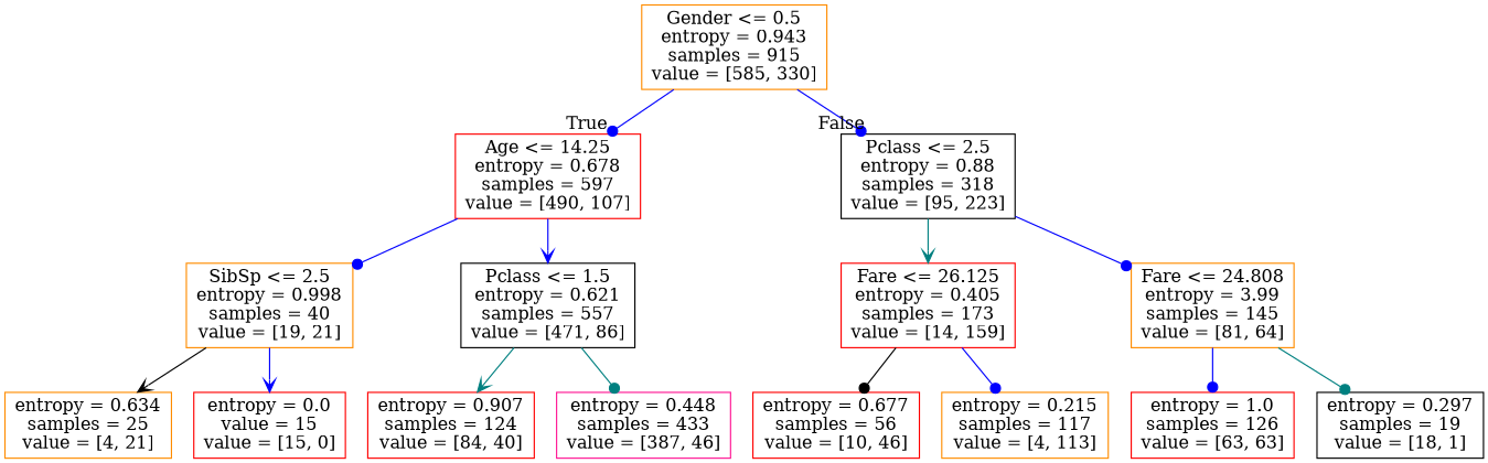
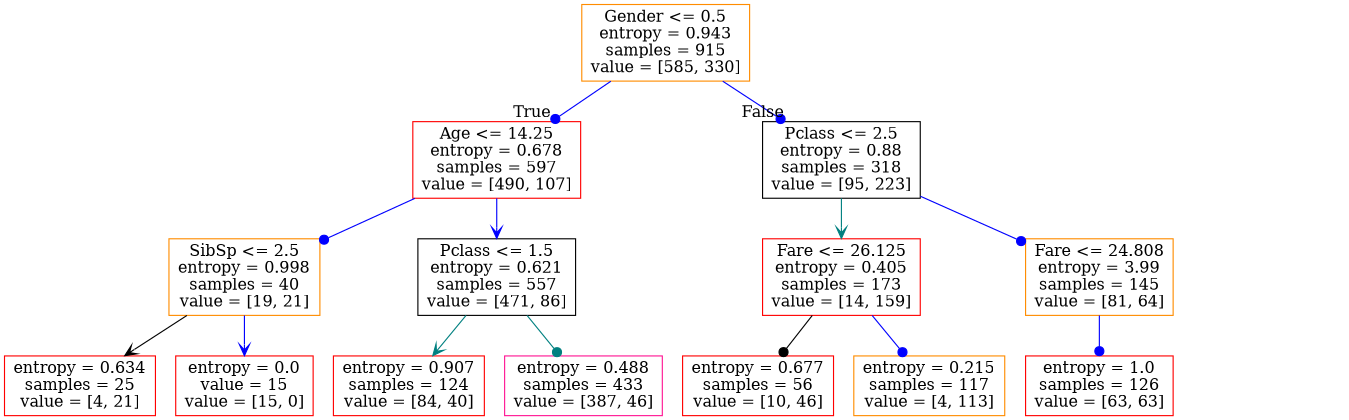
  digraph {
    node [color=red shape=box]
    edge [arrowhead=dot color=blue]
    n1 [color=darkorange label="Gender <= 0.5\nentropy = 0.943\nsamples = 915\nvalue = [585, 330]"]
    n2 [label="Age <= 14.25\nentropy = 0.678\nsamples = 597\nvalue = [490, 107]"]
    n3 [color=black label="Pclass <= 2.5\nentropy = 0.88\nsamples = 318\nvalue = [95, 223]"]
    n4 [color=darkorange label="SibSp <= 2.5\nentropy = 0.998\nsamples = 40\nvalue = [19, 21]"]
    n5 [color=black label="Pclass <= 1.5\nentropy = 0.621\nsamples = 557\nvalue = [471, 86]"]
    n6 [label="Fare <= 26.125\nentropy = 0.405\nsamples = 173\nvalue = [14, 159]"]
    n7 [color=darkorange label="Fare <= 24.808\nentropy = 3.99\nsamples = 145\nvalue = [81, 64]"]
-   n8 [color=darkorange label="entropy = 0.634\nsamples = 25\nvalue = [4, 21]"]
+   n8 [label="entropy = 0.634\nsamples = 25\nvalue = [4, 21]"]
    n9 [label="entropy = 0.0\nvalue = 15\nvalue = [15, 0]"]
    n10 [label="entropy = 0.907\nsamples = 124\nvalue = [84, 40]"]
-   n11 [color=deeppink label="entropy = 0.448\nsamples = 433\nvalue = [387, 46]"]
+   n11 [color=deeppink label="entropy = 0.488\nsamples = 433\nvalue = [387, 46]"]
    n12 [label="entropy = 0.677\nsamples = 56\nvalue = [10, 46]"]
    n13 [color=darkorange label="entropy = 0.215\nsamples = 117\nvalue = [4, 113]"]
    n14 [label="entropy = 1.0\nsamples = 126\nvalue = [63, 63]"]
-   n15 [color=black label="entropy = 0.297\nsamples = 19\nvalue = [18, 1]"]
    n1 -> n2 [headlabel=True labelangle=45 labeldistance=2.5]
    n1 -> n3 [headlabel=False labelangle=-45 labeldistance=2.5]
    n2 -> n4
    n2 -> n5 [arrowhead=vee]
    n3 -> n6 [arrowhead=vee color=teal]
    n3 -> n7
    n4 -> n8 [arrowhead=vee color=black]
    n4 -> n9 [arrowhead=vee]
    n5 -> n10 [arrowhead=vee color=teal]
    n5 -> n11 [color=teal]
    n6 -> n12 [color=black]
    n6 -> n13
    n7 -> n14
-   n7 -> n15 [color=teal]
  }
